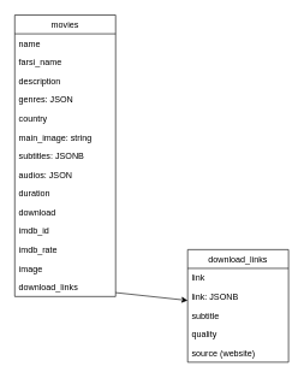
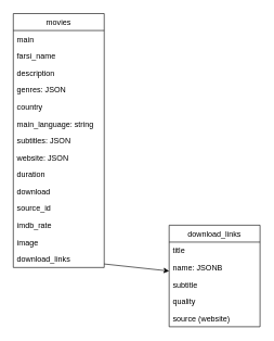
  <mxCell id="0" />
  <mxCell id="1" parent="0" />
  <mxCell id="2" value="movies" style="swimlane;fontStyle=0;childLayout=stackLayout;horizontal=1;startSize=26;fillColor=none;horizontalStack=0;resizeParent=1;resizeParentMax=0;resizeLast=0;collapsible=1;marginBottom=0;" parent="1" vertex="1"><mxGeometry x="20" y="20" width="140" height="390" as="geometry" /></mxCell>
- <mxCell id="3" value="name" style="text;strokeColor=none;fillColor=none;align=left;verticalAlign=top;spacingLeft=4;spacingRight=4;overflow=hidden;rotatable=0;points=[[0,0.5],[1,0.5]];portConstraint=eastwest;" parent="2" vertex="1"><mxGeometry y="26" width="140" height="26" as="geometry" /></mxCell>
+ <mxCell id="3" value="main" style="text;strokeColor=none;fillColor=none;align=left;verticalAlign=top;spacingLeft=4;spacingRight=4;overflow=hidden;rotatable=0;points=[[0,0.5],[1,0.5]];portConstraint=eastwest;" parent="2" vertex="1"><mxGeometry y="26" width="140" height="26" as="geometry" /></mxCell>
  <mxCell id="4" value="farsi_name" style="text;strokeColor=none;fillColor=none;align=left;verticalAlign=top;spacingLeft=4;spacingRight=4;overflow=hidden;rotatable=0;points=[[0,0.5],[1,0.5]];portConstraint=eastwest;" parent="2" vertex="1"><mxGeometry y="52" width="140" height="26" as="geometry" /></mxCell>
  <mxCell id="5" value="description" style="text;strokeColor=none;fillColor=none;align=left;verticalAlign=top;spacingLeft=4;spacingRight=4;overflow=hidden;rotatable=0;points=[[0,0.5],[1,0.5]];portConstraint=eastwest;" parent="2" vertex="1"><mxGeometry y="78" width="140" height="26" as="geometry" /></mxCell>
  <mxCell id="6" value="genres: JSON" style="text;strokeColor=none;fillColor=none;align=left;verticalAlign=top;spacingLeft=4;spacingRight=4;overflow=hidden;rotatable=0;points=[[0,0.5],[1,0.5]];portConstraint=eastwest;" parent="2" vertex="1"><mxGeometry y="104" width="140" height="26" as="geometry" /></mxCell>
  <mxCell id="7" value="country" style="text;strokeColor=none;fillColor=none;align=left;verticalAlign=top;spacingLeft=4;spacingRight=4;overflow=hidden;rotatable=0;points=[[0,0.5],[1,0.5]];portConstraint=eastwest;" parent="2" vertex="1"><mxGeometry y="130" width="140" height="26" as="geometry" /></mxCell>
- <mxCell id="8" value="main_image: string" style="text;strokeColor=none;fillColor=none;align=left;verticalAlign=top;spacingLeft=4;spacingRight=4;overflow=hidden;rotatable=0;points=[[0,0.5],[1,0.5]];portConstraint=eastwest;" parent="2" vertex="1"><mxGeometry y="156" width="140" height="26" as="geometry" /></mxCell>
- <mxCell id="9" value="subtitles: JSONB" style="text;strokeColor=none;fillColor=none;align=left;verticalAlign=top;spacingLeft=4;spacingRight=4;overflow=hidden;rotatable=0;points=[[0,0.5],[1,0.5]];portConstraint=eastwest;" parent="2" vertex="1"><mxGeometry y="182" width="140" height="26" as="geometry" /></mxCell>
- <mxCell id="10" value="audios: JSON" style="text;strokeColor=none;fillColor=none;align=left;verticalAlign=top;spacingLeft=4;spacingRight=4;overflow=hidden;rotatable=0;points=[[0,0.5],[1,0.5]];portConstraint=eastwest;" parent="2" vertex="1"><mxGeometry y="208" width="140" height="26" as="geometry" /></mxCell>
+ <mxCell id="8" value="main_language: string" style="text;strokeColor=none;fillColor=none;align=left;verticalAlign=top;spacingLeft=4;spacingRight=4;overflow=hidden;rotatable=0;points=[[0,0.5],[1,0.5]];portConstraint=eastwest;" parent="2" vertex="1"><mxGeometry y="156" width="140" height="26" as="geometry" /></mxCell>
+ <mxCell id="9" value="subtitles: JSON" style="text;strokeColor=none;fillColor=none;align=left;verticalAlign=top;spacingLeft=4;spacingRight=4;overflow=hidden;rotatable=0;points=[[0,0.5],[1,0.5]];portConstraint=eastwest;" parent="2" vertex="1"><mxGeometry y="182" width="140" height="26" as="geometry" /></mxCell>
+ <mxCell id="10" value="website: JSON" style="text;strokeColor=none;fillColor=none;align=left;verticalAlign=top;spacingLeft=4;spacingRight=4;overflow=hidden;rotatable=0;points=[[0,0.5],[1,0.5]];portConstraint=eastwest;" parent="2" vertex="1"><mxGeometry y="208" width="140" height="26" as="geometry" /></mxCell>
  <mxCell id="11" value="duration" style="text;strokeColor=none;fillColor=none;align=left;verticalAlign=top;spacingLeft=4;spacingRight=4;overflow=hidden;rotatable=0;points=[[0,0.5],[1,0.5]];portConstraint=eastwest;" parent="2" vertex="1"><mxGeometry y="234" width="140" height="26" as="geometry" /></mxCell>
  <mxCell id="12" value="download" style="text;strokeColor=none;fillColor=none;align=left;verticalAlign=top;spacingLeft=4;spacingRight=4;overflow=hidden;rotatable=0;points=[[0,0.5],[1,0.5]];portConstraint=eastwest;" parent="2" vertex="1"><mxGeometry y="260" width="140" height="26" as="geometry" /></mxCell>
- <mxCell id="13" value="imdb_id" style="text;strokeColor=none;fillColor=none;align=left;verticalAlign=top;spacingLeft=4;spacingRight=4;overflow=hidden;rotatable=0;points=[[0,0.5],[1,0.5]];portConstraint=eastwest;" parent="2" vertex="1"><mxGeometry y="286" width="140" height="26" as="geometry" /></mxCell>
+ <mxCell id="13" value="source_id" style="text;strokeColor=none;fillColor=none;align=left;verticalAlign=top;spacingLeft=4;spacingRight=4;overflow=hidden;rotatable=0;points=[[0,0.5],[1,0.5]];portConstraint=eastwest;" parent="2" vertex="1"><mxGeometry y="286" width="140" height="26" as="geometry" /></mxCell>
  <mxCell id="14" value="imdb_rate" style="text;strokeColor=none;fillColor=none;align=left;verticalAlign=top;spacingLeft=4;spacingRight=4;overflow=hidden;rotatable=0;points=[[0,0.5],[1,0.5]];portConstraint=eastwest;" parent="2" vertex="1"><mxGeometry y="312" width="140" height="26" as="geometry" /></mxCell>
  <mxCell id="15" value="image" style="text;strokeColor=none;fillColor=none;align=left;verticalAlign=top;spacingLeft=4;spacingRight=4;overflow=hidden;rotatable=0;points=[[0,0.5],[1,0.5]];portConstraint=eastwest;" parent="2" vertex="1"><mxGeometry y="338" width="140" height="26" as="geometry" /></mxCell>
  <mxCell id="16" value="download_links" style="text;strokeColor=none;fillColor=none;align=left;verticalAlign=top;spacingLeft=4;spacingRight=4;overflow=hidden;rotatable=0;points=[[0,0.5],[1,0.5]];portConstraint=eastwest;" vertex="1" parent="2"><mxGeometry y="364" width="140" height="26" as="geometry" /></mxCell>
  <mxCell id="17" value="" style="rounded=0;orthogonalLoop=1;jettySize=auto;html=1;" edge="1" parent="1" source="16" target="18"><mxGeometry relative="1" as="geometry"><mxPoint x="160" y="416" as="sourcePoint" /><mxPoint x="260" y="413" as="targetPoint" /></mxGeometry></mxCell>
  <mxCell id="18" value="download_links" style="swimlane;fontStyle=0;childLayout=stackLayout;horizontal=1;startSize=26;fillColor=none;horizontalStack=0;resizeParent=1;resizeParentMax=0;resizeLast=0;collapsible=1;marginBottom=0;" vertex="1" parent="1"><mxGeometry x="260" y="345" width="140" height="156" as="geometry" /></mxCell>
- <mxCell id="19" value="link" style="text;strokeColor=none;fillColor=none;align=left;verticalAlign=top;spacingLeft=4;spacingRight=4;overflow=hidden;rotatable=0;points=[[0,0.5],[1,0.5]];portConstraint=eastwest;" vertex="1" parent="18"><mxGeometry y="26" width="140" height="26" as="geometry" /></mxCell>
- <mxCell id="20" value="link: JSONB" style="text;strokeColor=none;fillColor=none;align=left;verticalAlign=top;spacingLeft=4;spacingRight=4;overflow=hidden;rotatable=0;points=[[0,0.5],[1,0.5]];portConstraint=eastwest;" vertex="1" parent="18"><mxGeometry y="52" width="140" height="26" as="geometry" /></mxCell>
+ <mxCell id="19" value="title" style="text;strokeColor=none;fillColor=none;align=left;verticalAlign=top;spacingLeft=4;spacingRight=4;overflow=hidden;rotatable=0;points=[[0,0.5],[1,0.5]];portConstraint=eastwest;" vertex="1" parent="18"><mxGeometry y="26" width="140" height="26" as="geometry" /></mxCell>
+ <mxCell id="20" value="name: JSONB" style="text;strokeColor=none;fillColor=none;align=left;verticalAlign=top;spacingLeft=4;spacingRight=4;overflow=hidden;rotatable=0;points=[[0,0.5],[1,0.5]];portConstraint=eastwest;" vertex="1" parent="18"><mxGeometry y="52" width="140" height="26" as="geometry" /></mxCell>
  <mxCell id="21" value="subtitle" style="text;strokeColor=none;fillColor=none;align=left;verticalAlign=top;spacingLeft=4;spacingRight=4;overflow=hidden;rotatable=0;points=[[0,0.5],[1,0.5]];portConstraint=eastwest;" vertex="1" parent="18"><mxGeometry y="78" width="140" height="26" as="geometry" /></mxCell>
  <mxCell id="22" value="quality" style="text;strokeColor=none;fillColor=none;align=left;verticalAlign=top;spacingLeft=4;spacingRight=4;overflow=hidden;rotatable=0;points=[[0,0.5],[1,0.5]];portConstraint=eastwest;" vertex="1" parent="18"><mxGeometry y="104" width="140" height="26" as="geometry" /></mxCell>
  <mxCell id="23" value="source (website)" style="text;strokeColor=none;fillColor=none;align=left;verticalAlign=top;spacingLeft=4;spacingRight=4;overflow=hidden;rotatable=0;points=[[0,0.5],[1,0.5]];portConstraint=eastwest;" vertex="1" parent="18"><mxGeometry y="130" width="140" height="26" as="geometry" /></mxCell>
